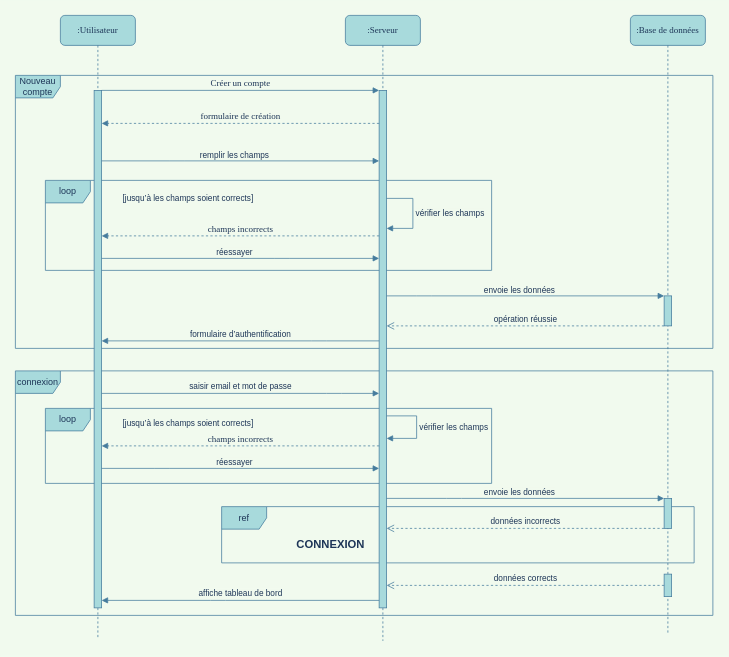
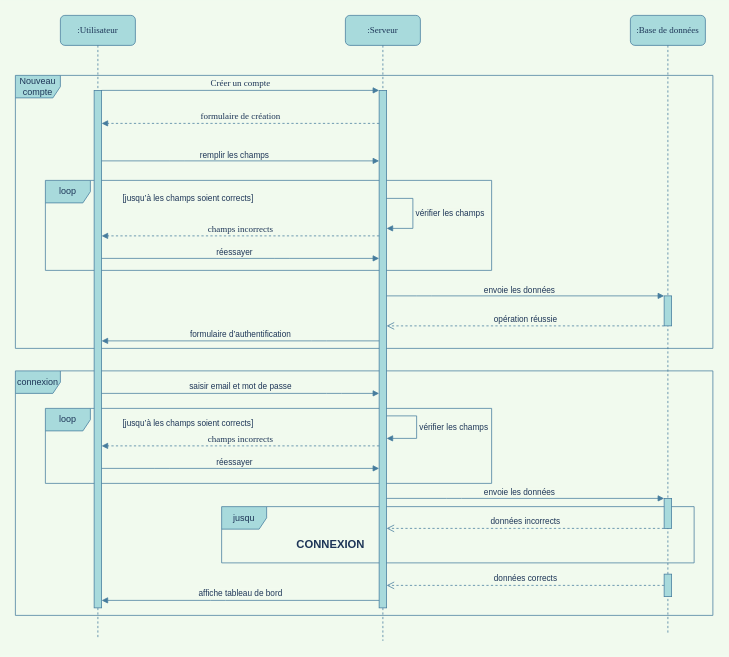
  <mxCell id="0" />
  <mxCell id="1" parent="0" />
  <mxCell id="2" value="connexion" style="shape=umlFrame;whiteSpace=wrap;html=1;fillColor=#A8DADC;strokeColor=#457B9D;fontColor=#1D3557;" vertex="1" parent="1"><mxGeometry x="20" y="494" width="930" height="326" as="geometry" /></mxCell>
- <mxCell id="3" value="ref" style="shape=umlFrame;whiteSpace=wrap;html=1;fillColor=#A8DADC;strokeColor=#457B9D;fontColor=#1D3557;" vertex="1" parent="1"><mxGeometry x="295" y="675" width="630" height="75" as="geometry" /></mxCell>
+ <mxCell id="3" value="jusqu" style="shape=umlFrame;whiteSpace=wrap;html=1;fillColor=#A8DADC;strokeColor=#457B9D;fontColor=#1D3557;" vertex="1" parent="1"><mxGeometry x="295" y="675" width="630" height="75" as="geometry" /></mxCell>
  <mxCell id="4" value="loop" style="shape=umlFrame;whiteSpace=wrap;html=1;fillColor=#A8DADC;strokeColor=#457B9D;fontColor=#1D3557;" vertex="1" parent="1"><mxGeometry x="60" y="544" width="595" height="100" as="geometry" /></mxCell>
  <mxCell id="5" value="Nouveau compte" style="shape=umlFrame;whiteSpace=wrap;html=1;fillColor=#A8DADC;strokeColor=#457B9D;fontColor=#1D3557;" vertex="1" parent="1"><mxGeometry x="20" y="100" width="930" height="364" as="geometry" /></mxCell>
  <mxCell id="6" value="loop" style="shape=umlFrame;whiteSpace=wrap;html=1;fillColor=#A8DADC;strokeColor=#457B9D;fontColor=#1D3557;" vertex="1" parent="1"><mxGeometry x="60" y="240" width="595" height="120" as="geometry" /></mxCell>
  <mxCell id="7" value=":Serveur" style="shape=umlLifeline;perimeter=lifelinePerimeter;whiteSpace=wrap;html=1;container=1;collapsible=0;recursiveResize=0;outlineConnect=0;rounded=1;shadow=0;comic=0;labelBackgroundColor=none;strokeWidth=1;fontFamily=Verdana;fontSize=12;align=center;fillColor=#A8DADC;strokeColor=#457B9D;fontColor=#1D3557;" parent="1" vertex="1"><mxGeometry x="460" y="20" width="100" height="834" as="geometry" /></mxCell>
  <mxCell id="8" value="" style="html=1;points=[];perimeter=orthogonalPerimeter;rounded=0;shadow=0;comic=0;labelBackgroundColor=none;strokeWidth=1;fontFamily=Verdana;fontSize=12;align=center;fillColor=#A8DADC;strokeColor=#457B9D;fontColor=#1D3557;" parent="7" vertex="1"><mxGeometry x="45" y="100" width="10" height="690" as="geometry" /></mxCell>
  <mxCell id="9" value="vérifier les champs" style="edgeStyle=orthogonalEdgeStyle;html=1;align=left;spacingLeft=2;endArrow=block;rounded=0;labelBackgroundColor=#F1FAEE;strokeColor=#457B9D;fontColor=#1D3557;" edge="1" target="8" parent="7" source="8"><mxGeometry relative="1" as="geometry"><mxPoint x="69.94" y="290" as="sourcePoint" /><Array as="points"><mxPoint x="90" y="244" /><mxPoint x="90" y="284" /></Array><mxPoint x="120" y="230" as="targetPoint" /></mxGeometry></mxCell>
  <mxCell id="10" value="vérifier les champs" style="edgeStyle=orthogonalEdgeStyle;html=1;align=left;spacingLeft=2;endArrow=block;rounded=0;labelBackgroundColor=#F1FAEE;strokeColor=#457B9D;fontColor=#1D3557;" edge="1" parent="7" source="8" target="8"><mxGeometry relative="1" as="geometry"><mxPoint x="70" y="530" as="sourcePoint" /><Array as="points"><mxPoint x="95" y="534" /><mxPoint x="95" y="564" /></Array><mxPoint x="60" y="560" as="targetPoint" /></mxGeometry></mxCell>
  <mxCell id="11" value=":Base de données" style="shape=umlLifeline;perimeter=lifelinePerimeter;whiteSpace=wrap;html=1;container=1;collapsible=0;recursiveResize=0;outlineConnect=0;rounded=1;shadow=0;comic=0;labelBackgroundColor=none;strokeWidth=1;fontFamily=Verdana;fontSize=12;align=center;fillColor=#A8DADC;strokeColor=#457B9D;fontColor=#1D3557;" parent="1" vertex="1"><mxGeometry x="840" y="20" width="100" height="824" as="geometry" /></mxCell>
  <mxCell id="12" value=":Utilisateur" style="shape=umlLifeline;perimeter=lifelinePerimeter;whiteSpace=wrap;html=1;container=1;collapsible=0;recursiveResize=0;outlineConnect=0;rounded=1;shadow=0;comic=0;labelBackgroundColor=none;strokeWidth=1;fontFamily=Verdana;fontSize=12;align=center;fillColor=#A8DADC;strokeColor=#457B9D;fontColor=#1D3557;" parent="1" vertex="1"><mxGeometry x="80" y="20" width="100" height="830" as="geometry" /></mxCell>
  <mxCell id="13" value="" style="html=1;points=[];perimeter=orthogonalPerimeter;rounded=0;shadow=0;comic=0;labelBackgroundColor=none;strokeWidth=1;fontFamily=Verdana;fontSize=12;align=center;fillColor=#A8DADC;strokeColor=#457B9D;fontColor=#1D3557;" parent="12" vertex="1"><mxGeometry x="45" y="100" width="10" height="690" as="geometry" /></mxCell>
  <mxCell id="14" value="" style="html=1;points=[];perimeter=orthogonalPerimeter;rounded=0;shadow=0;comic=0;labelBackgroundColor=none;strokeWidth=1;fontFamily=Verdana;fontSize=12;align=center;fillColor=#A8DADC;strokeColor=#457B9D;fontColor=#1D3557;" parent="1" vertex="1"><mxGeometry x="885" y="394" width="10" height="40" as="geometry" /></mxCell>
  <mxCell id="15" value="" style="html=1;points=[];perimeter=orthogonalPerimeter;rounded=0;shadow=0;comic=0;labelBackgroundColor=none;strokeColor=#457B9D;strokeWidth=1;fillColor=#A8DADC;fontFamily=Verdana;fontSize=12;fontColor=#1D3557;align=center;" parent="1" vertex="1"><mxGeometry x="885" y="765" width="10" height="30" as="geometry" /></mxCell>
  <mxCell id="16" value="Créer un compte" style="html=1;verticalAlign=bottom;endArrow=block;entryX=0;entryY=0;labelBackgroundColor=none;fontFamily=Verdana;fontSize=12;edgeStyle=elbowEdgeStyle;elbow=vertical;fillColor=#A8DADC;strokeColor=#457B9D;fontColor=#1D3557;" parent="1" source="13" target="8" edge="1"><mxGeometry relative="1" as="geometry"><mxPoint x="230" y="130" as="sourcePoint" /></mxGeometry></mxCell>
  <mxCell id="17" value="formulaire de création" style="html=1;verticalAlign=bottom;endArrow=block;labelBackgroundColor=none;fontFamily=Verdana;fontSize=12;edgeStyle=elbowEdgeStyle;dashed=1;fillColor=#A8DADC;strokeColor=#457B9D;fontColor=#1D3557;" edge="1" parent="1" source="8" target="13"><mxGeometry relative="1" as="geometry"><mxPoint x="340" y="200" as="sourcePoint" /><mxPoint x="140" y="200" as="targetPoint" /><Array as="points"><mxPoint x="245" y="164" /><mxPoint x="290" y="200" /></Array></mxGeometry></mxCell>
  <mxCell id="18" value="" style="html=1;verticalAlign=bottom;endArrow=block;labelBackgroundColor=none;fontFamily=Verdana;fontSize=12;edgeStyle=elbowEdgeStyle;elbow=vertical;fillColor=#A8DADC;strokeColor=#457B9D;fontColor=#1D3557;" edge="1" parent="1" source="13" target="8"><mxGeometry relative="1" as="geometry"><mxPoint x="140" y="249.999" as="sourcePoint" /><mxPoint x="320" y="270" as="targetPoint" /><Array as="points"><mxPoint x="235" y="214" /></Array></mxGeometry></mxCell>
  <mxCell id="19" value="remplir les champs" style="edgeLabel;html=1;align=center;verticalAlign=middle;resizable=0;points=[];labelBackgroundColor=#F1FAEE;fontColor=#1D3557;" vertex="1" connectable="0" parent="18"><mxGeometry x="-0.05" y="4" relative="1" as="geometry"><mxPoint y="-5" as="offset" /></mxGeometry></mxCell>
  <mxCell id="20" value="champs incorrects" style="html=1;verticalAlign=bottom;endArrow=block;labelBackgroundColor=none;fontFamily=Verdana;fontSize=12;edgeStyle=elbowEdgeStyle;dashed=1;fillColor=#A8DADC;strokeColor=#457B9D;fontColor=#1D3557;" edge="1" parent="1" source="8" target="13"><mxGeometry relative="1" as="geometry"><mxPoint x="350" y="349.41" as="sourcePoint" /><mxPoint x="140" y="349.41" as="targetPoint" /><Array as="points"><mxPoint x="415" y="314" /><mxPoint x="255" y="294" /><mxPoint x="295" y="349.41" /></Array></mxGeometry></mxCell>
  <mxCell id="21" value="" style="html=1;verticalAlign=bottom;endArrow=block;labelBackgroundColor=none;fontFamily=Verdana;fontSize=12;edgeStyle=elbowEdgeStyle;elbow=vertical;fillColor=#A8DADC;strokeColor=#457B9D;fontColor=#1D3557;" edge="1" parent="1" source="13" target="8"><mxGeometry relative="1" as="geometry"><mxPoint x="140" y="380" as="sourcePoint" /><mxPoint x="330" y="380" as="targetPoint" /><Array as="points"><mxPoint x="375" y="344" /><mxPoint x="255" y="380" /></Array></mxGeometry></mxCell>
  <mxCell id="22" value="réessayer" style="edgeLabel;html=1;align=center;verticalAlign=middle;resizable=0;points=[];labelBackgroundColor=#F1FAEE;fontColor=#1D3557;" vertex="1" connectable="0" parent="21"><mxGeometry x="-0.05" y="4" relative="1" as="geometry"><mxPoint y="-5" as="offset" /></mxGeometry></mxCell>
  <mxCell id="23" value="" style="html=1;verticalAlign=bottom;endArrow=block;labelBackgroundColor=none;fontFamily=Verdana;fontSize=12;edgeStyle=elbowEdgeStyle;elbow=vertical;strokeColor=#457B9D;fontColor=#1D3557;" edge="1" parent="1" source="8" target="14"><mxGeometry relative="1" as="geometry"><mxPoint x="360" y="439.41" as="sourcePoint" /><mxPoint x="555" y="440" as="targetPoint" /><Array as="points"><mxPoint x="565" y="394" /><mxPoint x="540" y="445" /><mxPoint x="520" y="439" /><mxPoint x="340" y="439.41" /></Array></mxGeometry></mxCell>
  <mxCell id="24" value="envoie les données" style="edgeLabel;html=1;align=center;verticalAlign=middle;resizable=0;points=[];labelBackgroundColor=#F1FAEE;fontColor=#1D3557;" vertex="1" connectable="0" parent="23"><mxGeometry x="-0.05" y="4" relative="1" as="geometry"><mxPoint y="-5" as="offset" /></mxGeometry></mxCell>
  <mxCell id="25" value="opération réussie" style="html=1;verticalAlign=bottom;endArrow=open;dashed=1;endSize=8;edgeStyle=elbowEdgeStyle;labelBackgroundColor=#F1FAEE;strokeColor=#457B9D;fontColor=#1D3557;" edge="1" parent="1" source="14" target="8"><mxGeometry relative="1" as="geometry"><mxPoint x="510" y="479.41" as="sourcePoint" /><mxPoint x="430" y="479.41" as="targetPoint" /><Array as="points"><mxPoint x="545" y="434" /><mxPoint x="585" y="480" /><mxPoint x="470" y="480" /><mxPoint x="400" y="470" /></Array></mxGeometry></mxCell>
  <mxCell id="26" value="formulaire d’authentification" style="html=1;verticalAlign=bottom;endArrow=block;edgeStyle=elbowEdgeStyle;labelBackgroundColor=#F1FAEE;strokeColor=#457B9D;fontColor=#1D3557;" edge="1" parent="1" source="8" target="13"><mxGeometry width="80" relative="1" as="geometry"><mxPoint x="610" y="270" as="sourcePoint" /><mxPoint x="690" y="270" as="targetPoint" /><Array as="points"><mxPoint x="425" y="454" /><mxPoint x="270" y="490" /></Array></mxGeometry></mxCell>
  <mxCell id="27" value="saisir email et mot de passe" style="html=1;verticalAlign=bottom;endArrow=block;edgeStyle=elbowEdgeStyle;labelBackgroundColor=#F1FAEE;strokeColor=#457B9D;fontColor=#1D3557;" edge="1" parent="1" source="13" target="8"><mxGeometry width="80" relative="1" as="geometry"><mxPoint x="170" y="550" as="sourcePoint" /><mxPoint x="250" y="550" as="targetPoint" /><Array as="points"><mxPoint x="445" y="524" /><mxPoint x="190" y="540" /><mxPoint x="170" y="410" /></Array></mxGeometry></mxCell>
  <mxCell id="28" value="&lt;font style=&quot;font-size: 11px&quot;&gt;[jusqu’à les champs soient corrects]&lt;/font&gt;" style="text;html=1;align=center;verticalAlign=middle;resizable=0;points=[];autosize=1;strokeColor=none;fontColor=#1D3557;" vertex="1" parent="1"><mxGeometry x="155" y="254" width="190" height="20" as="geometry" /></mxCell>
  <mxCell id="29" value="&lt;span style=&quot;font-size: 11px&quot;&gt;[jusqu’à les champs soient corrects]&lt;/span&gt;" style="text;html=1;align=center;verticalAlign=middle;resizable=0;points=[];autosize=1;strokeColor=none;fontColor=#1D3557;" vertex="1" parent="1"><mxGeometry x="155" y="554" width="190" height="20" as="geometry" /></mxCell>
  <mxCell id="30" value="champs incorrects" style="html=1;verticalAlign=bottom;endArrow=block;labelBackgroundColor=none;fontFamily=Verdana;fontSize=12;edgeStyle=elbowEdgeStyle;dashed=1;strokeColor=#457B9D;fontColor=#1D3557;" edge="1" parent="1" source="8" target="13"><mxGeometry relative="1" as="geometry"><mxPoint x="340" y="620" as="sourcePoint" /><mxPoint x="140" y="620" as="targetPoint" /><Array as="points"><mxPoint x="415" y="594" /><mxPoint x="255" y="584" /><mxPoint x="300" y="620" /></Array></mxGeometry></mxCell>
  <mxCell id="31" value="" style="html=1;verticalAlign=bottom;endArrow=block;labelBackgroundColor=none;fontFamily=Verdana;fontSize=12;edgeStyle=elbowEdgeStyle;elbow=vertical;strokeColor=#457B9D;fontColor=#1D3557;" edge="1" parent="1" source="13" target="8"><mxGeometry relative="1" as="geometry"><mxPoint x="140" y="650" as="sourcePoint" /><mxPoint x="320" y="650" as="targetPoint" /><Array as="points"><mxPoint x="215" y="624" /><mxPoint x="235" y="614" /><mxPoint x="260" y="650" /></Array></mxGeometry></mxCell>
  <mxCell id="32" value="réessayer" style="edgeLabel;html=1;align=center;verticalAlign=middle;resizable=0;points=[];labelBackgroundColor=#F1FAEE;fontColor=#1D3557;" vertex="1" connectable="0" parent="31"><mxGeometry x="-0.05" y="4" relative="1" as="geometry"><mxPoint y="-5" as="offset" /></mxGeometry></mxCell>
  <mxCell id="33" value="" style="html=1;verticalAlign=bottom;endArrow=block;labelBackgroundColor=none;fontFamily=Verdana;fontSize=12;edgeStyle=elbowEdgeStyle;elbow=vertical;strokeColor=#457B9D;fontColor=#1D3557;" edge="1" parent="1" source="8" target="35"><mxGeometry relative="1" as="geometry"><mxPoint x="370" y="680" as="sourcePoint" /><mxPoint x="550" y="680" as="targetPoint" /><Array as="points"><mxPoint x="605" y="664" /><mxPoint x="535" y="680" /><mxPoint x="390" y="680" /></Array></mxGeometry></mxCell>
  <mxCell id="34" value="envoie les données" style="edgeLabel;html=1;align=center;verticalAlign=middle;resizable=0;points=[];labelBackgroundColor=#F1FAEE;fontColor=#1D3557;" vertex="1" connectable="0" parent="33"><mxGeometry x="-0.05" y="4" relative="1" as="geometry"><mxPoint y="-5" as="offset" /></mxGeometry></mxCell>
  <mxCell id="35" value="" style="html=1;points=[];perimeter=orthogonalPerimeter;rounded=0;shadow=0;comic=0;labelBackgroundColor=none;strokeWidth=1;fontFamily=Verdana;fontSize=12;align=center;fillColor=#A8DADC;strokeColor=#457B9D;fontColor=#1D3557;" vertex="1" parent="1"><mxGeometry x="885" y="664" width="10" height="40" as="geometry" /></mxCell>
  <mxCell id="36" value="données incorrects" style="html=1;verticalAlign=bottom;endArrow=open;dashed=1;endSize=8;edgeStyle=elbowEdgeStyle;labelBackgroundColor=#F1FAEE;strokeColor=#457B9D;fontColor=#1D3557;" edge="1" parent="1" source="35" target="8"><mxGeometry relative="1" as="geometry"><mxPoint x="555" y="719.5" as="sourcePoint" /><mxPoint x="535" y="719" as="targetPoint" /><Array as="points"><mxPoint x="805" y="704" /><mxPoint x="725" y="714" /><mxPoint x="545" y="719" /><mxPoint x="470" y="719.5" /><mxPoint x="400" y="709.5" /></Array></mxGeometry></mxCell>
  <mxCell id="37" value="&lt;font size=&quot;1&quot;&gt;&lt;b style=&quot;font-size: 15px&quot;&gt;CONNEXION&lt;/b&gt;&lt;/font&gt;" style="text;html=1;align=center;verticalAlign=middle;resizable=0;points=[];autosize=1;strokeColor=none;strokeWidth=2;fontColor=#1D3557;" vertex="1" parent="1"><mxGeometry x="385" y="714" width="110" height="20" as="geometry" /></mxCell>
  <mxCell id="38" value="données corrects" style="html=1;verticalAlign=bottom;endArrow=open;dashed=1;endSize=8;edgeStyle=elbowEdgeStyle;labelBackgroundColor=#F1FAEE;strokeColor=#457B9D;fontColor=#1D3557;" edge="1" parent="1" source="15" target="8"><mxGeometry relative="1" as="geometry"><mxPoint x="655" y="789" as="sourcePoint" /><mxPoint x="370" y="789" as="targetPoint" /><Array as="points"><mxPoint x="585" y="780" /><mxPoint x="565" y="789" /><mxPoint x="470" y="789" /><mxPoint x="400" y="779" /></Array></mxGeometry></mxCell>
  <mxCell id="39" value="affiche tableau de bord" style="html=1;verticalAlign=bottom;endArrow=block;labelBackgroundColor=#F1FAEE;strokeColor=#457B9D;fontColor=#1D3557;" edge="1" parent="1" source="8" target="13"><mxGeometry width="80" relative="1" as="geometry"><mxPoint x="380" y="670" as="sourcePoint" /><mxPoint x="460" y="670" as="targetPoint" /><Array as="points"><mxPoint x="290" y="800" /></Array></mxGeometry></mxCell>
